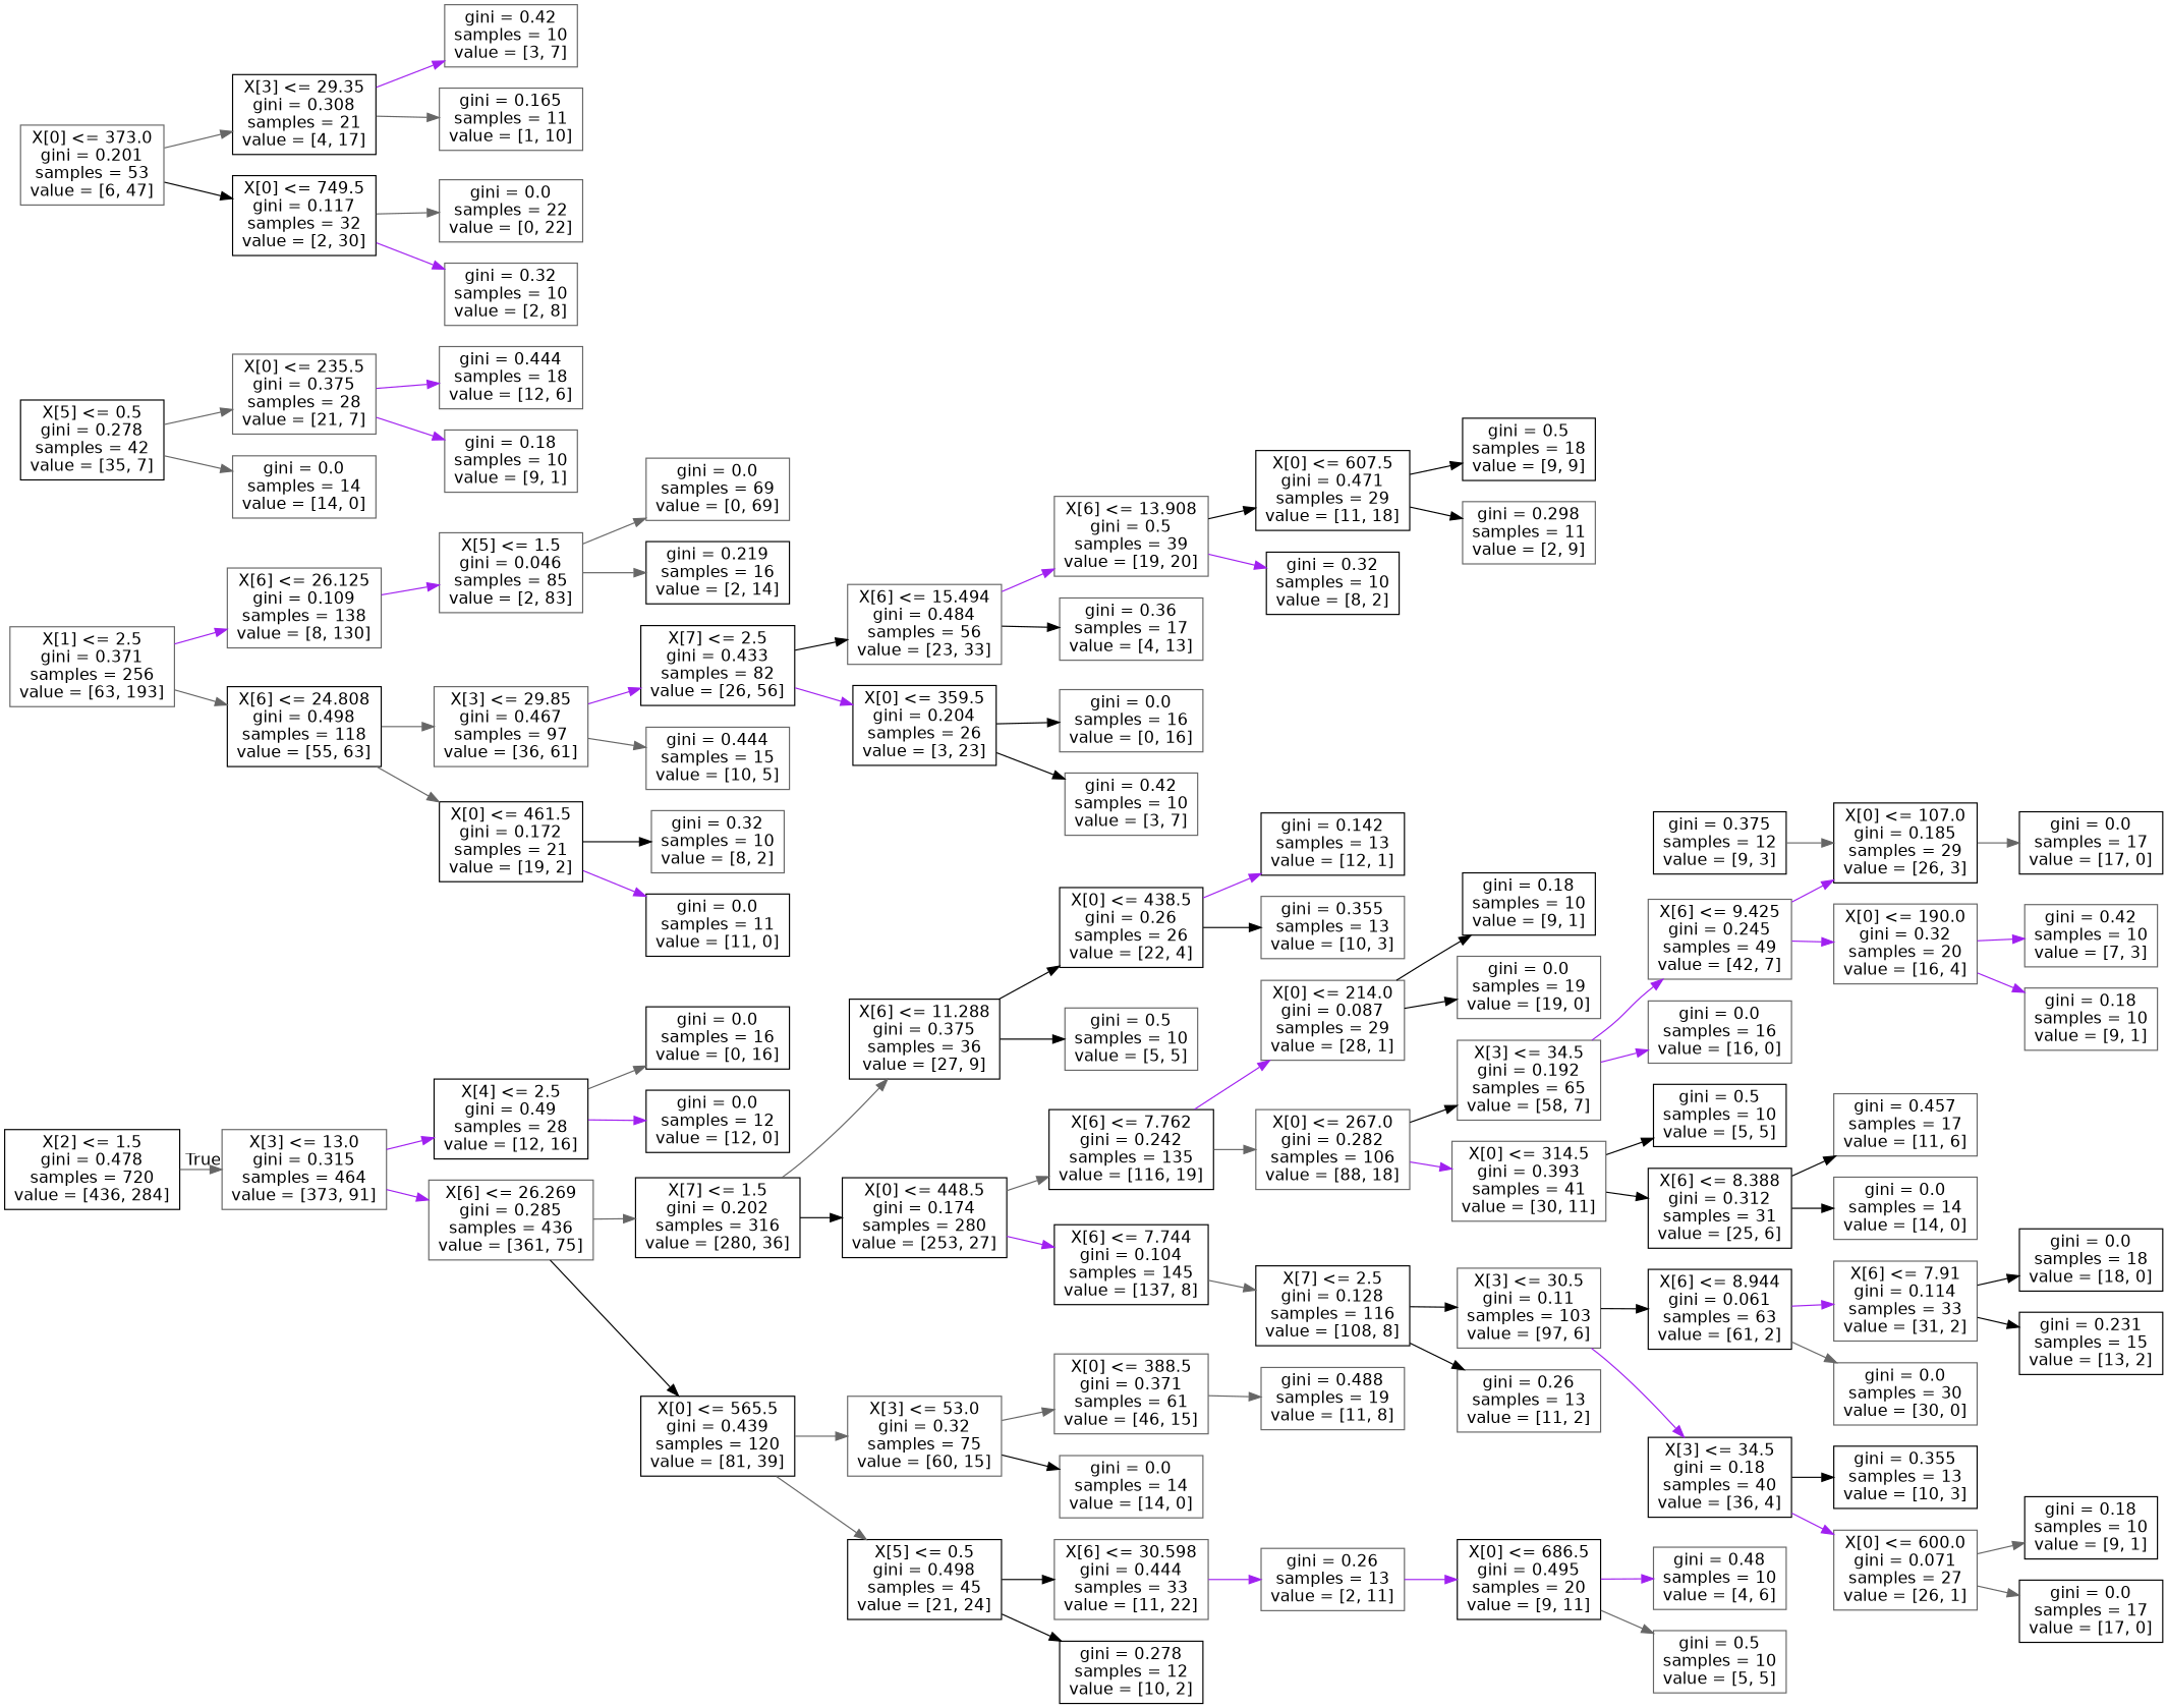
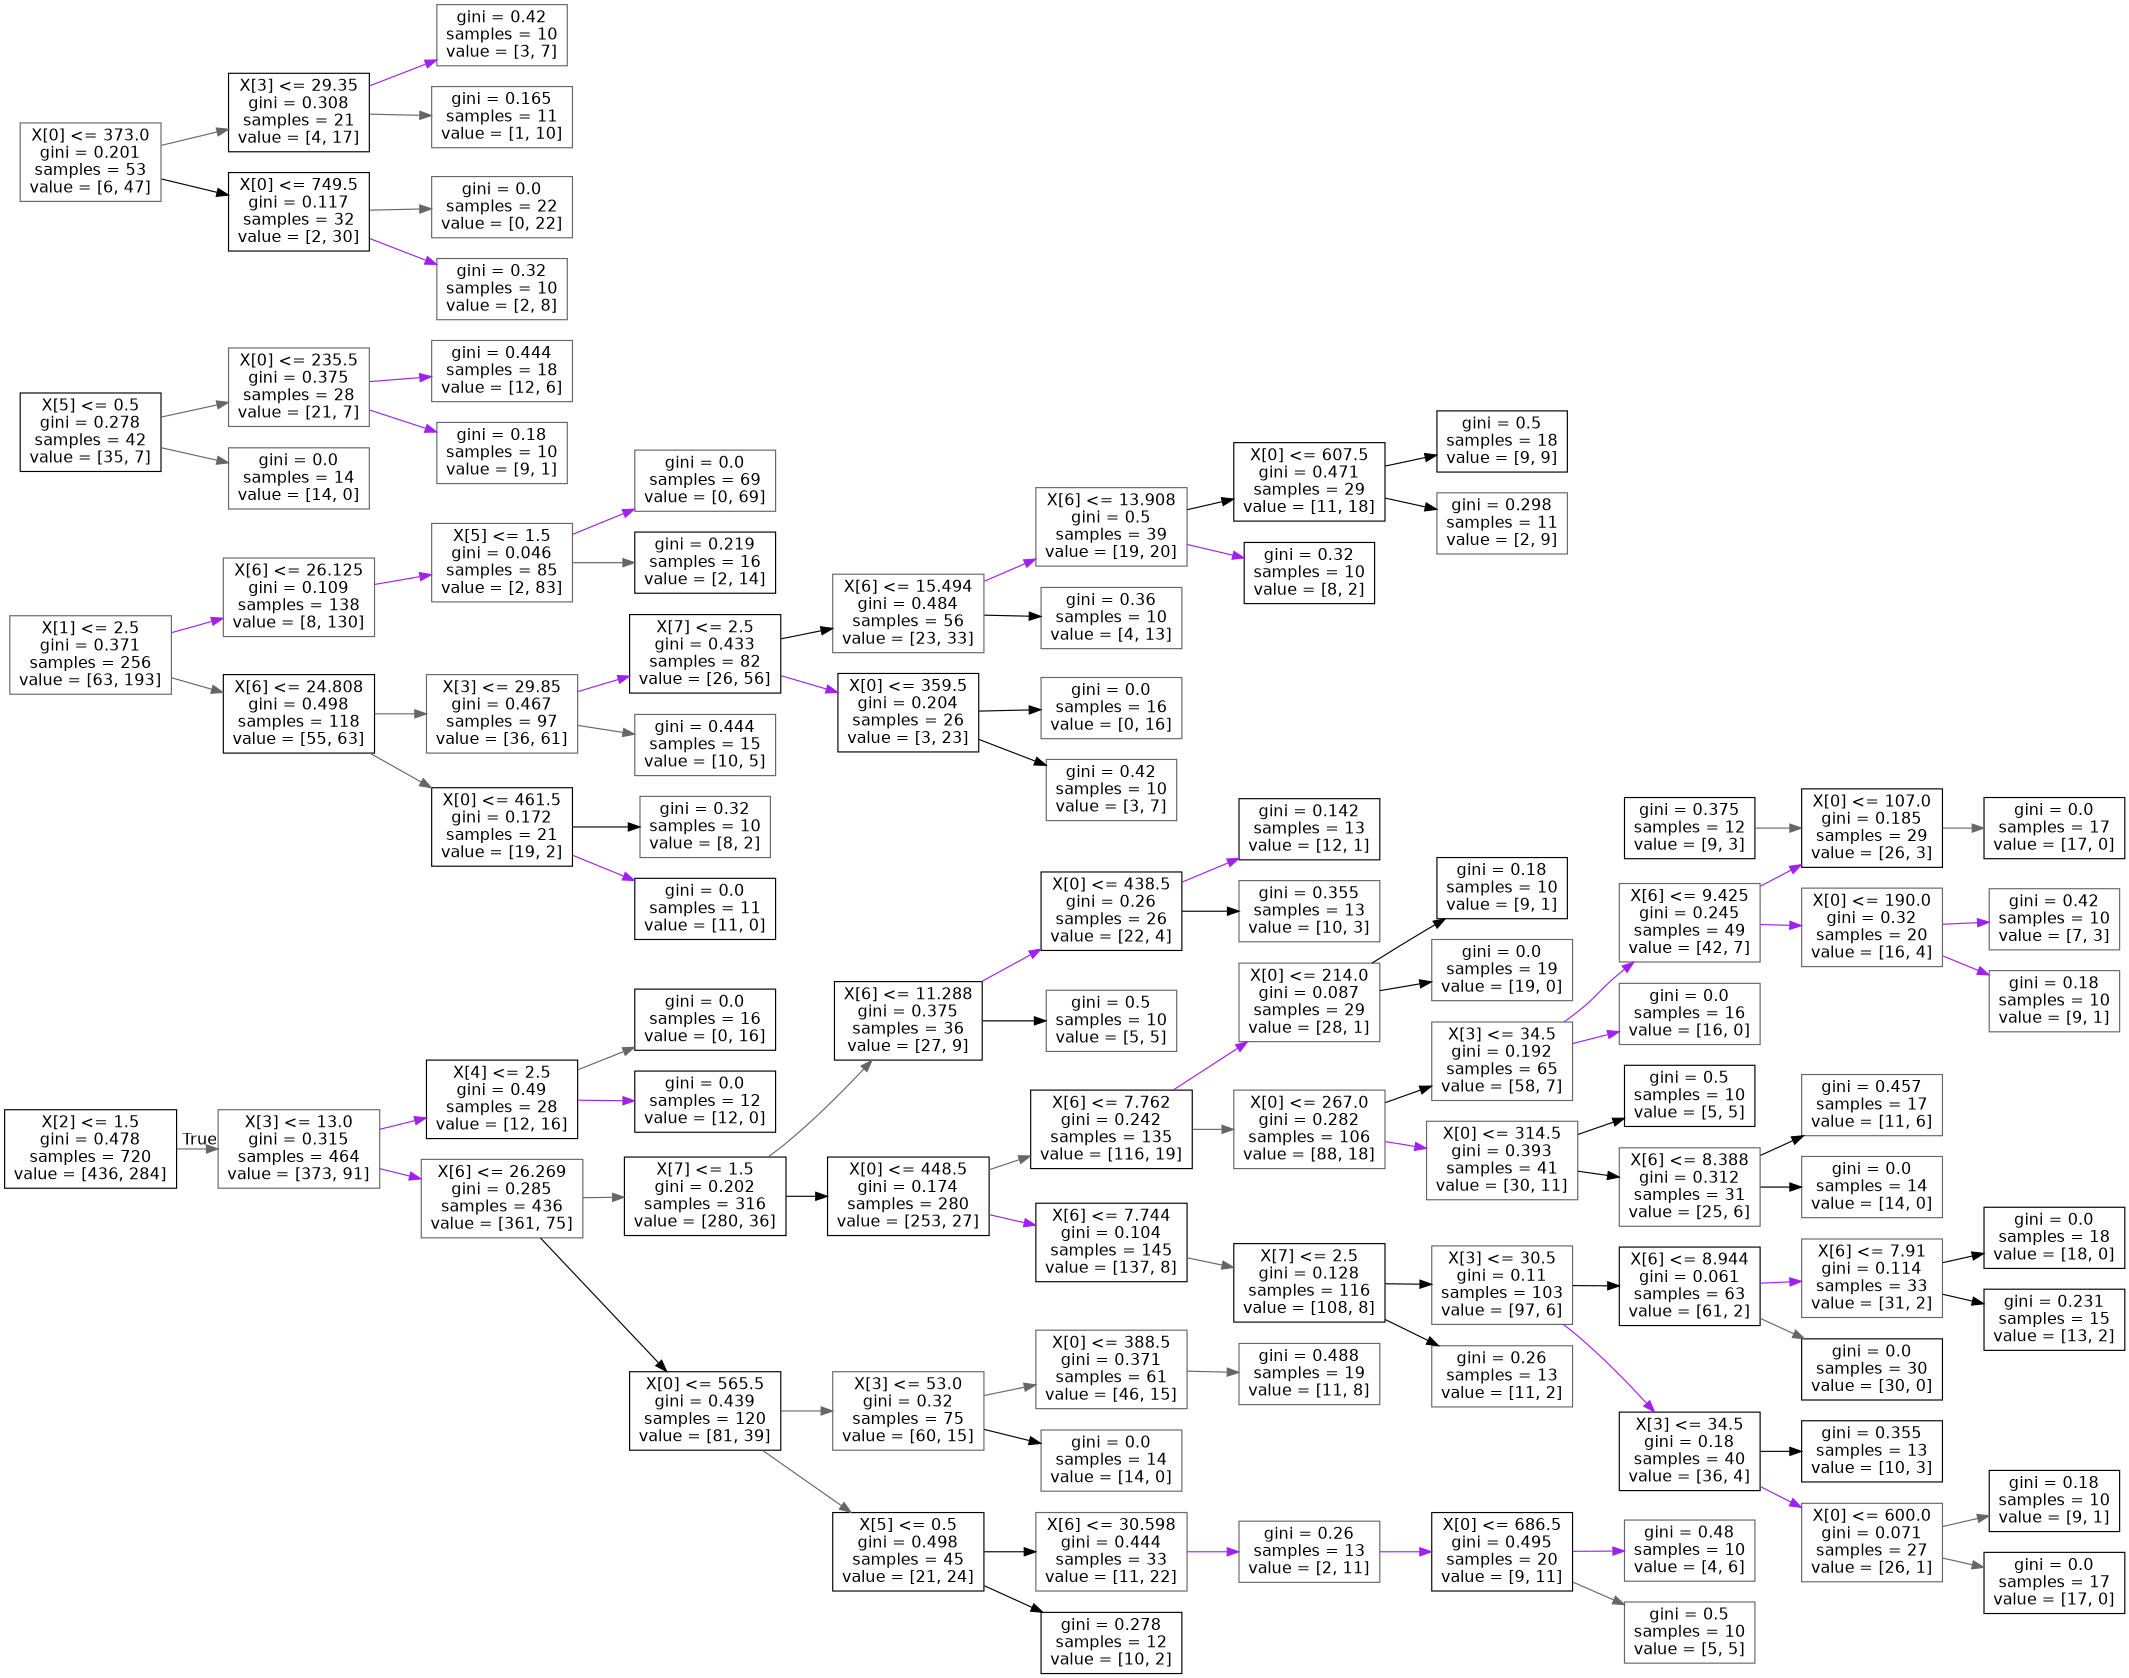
  digraph {
    fontname="DejaVu Sans"
    rankdir=LR
    node [color=gray40 fontname="DejaVu Sans" shape=box]
    edge [color=purple fontname="DejaVu Sans"]
    n1 [color=black label="X[2] <= 1.5\ngini = 0.478\nsamples = 720\nvalue = [436, 284]"]
    n2 [label="X[3] <= 13.0\ngini = 0.315\nsamples = 464\nvalue = [373, 91]"]
    n3 [color=black label="X[4] <= 2.5\ngini = 0.49\nsamples = 28\nvalue = [12, 16]"]
    n4 [label="X[6] <= 26.269\ngini = 0.285\nsamples = 436\nvalue = [361, 75]"]
    n5 [label="X[1] <= 2.5\ngini = 0.371\nsamples = 256\nvalue = [63, 193]"]
    n6 [label="X[6] <= 26.125\ngini = 0.109\nsamples = 138\nvalue = [8, 130]"]
    n7 [color=black label="X[6] <= 24.808\ngini = 0.498\nsamples = 118\nvalue = [55, 63]"]
    n8 [color=black label="gini = 0.0\nsamples = 16\nvalue = [0, 16]"]
    n9 [color=black label="gini = 0.0\nsamples = 12\nvalue = [12, 0]"]
    n10 [color=black label="X[7] <= 1.5\ngini = 0.202\nsamples = 316\nvalue = [280, 36]"]
    n11 [color=black label="X[0] <= 565.5\ngini = 0.439\nsamples = 120\nvalue = [81, 39]"]
    n12 [color=black label="X[6] <= 11.288\ngini = 0.375\nsamples = 36\nvalue = [27, 9]"]
    n13 [color=black label="X[0] <= 448.5\ngini = 0.174\nsamples = 280\nvalue = [253, 27]"]
    n14 [label="X[3] <= 53.0\ngini = 0.32\nsamples = 75\nvalue = [60, 15]"]
    n15 [color=black label="X[5] <= 0.5\ngini = 0.498\nsamples = 45\nvalue = [21, 24]"]
    n16 [color=black label="X[0] <= 438.5\ngini = 0.26\nsamples = 26\nvalue = [22, 4]"]
    n17 [label="gini = 0.5\nsamples = 10\nvalue = [5, 5]"]
    n18 [color=black label="X[6] <= 7.762\ngini = 0.242\nsamples = 135\nvalue = [116, 19]"]
    n19 [color=black label="X[6] <= 7.744\ngini = 0.104\nsamples = 145\nvalue = [137, 8]"]
    n20 [color=black label="gini = 0.142\nsamples = 13\nvalue = [12, 1]"]
    n21 [label="gini = 0.355\nsamples = 13\nvalue = [10, 3]"]
    n22 [label="X[0] <= 214.0\ngini = 0.087\nsamples = 29\nvalue = [28, 1]"]
    n23 [label="X[0] <= 267.0\ngini = 0.282\nsamples = 106\nvalue = [88, 18]"]
    n24 [color=black label="X[7] <= 2.5\ngini = 0.128\nsamples = 116\nvalue = [108, 8]"]
    n25 [color=black label="gini = 0.18\nsamples = 10\nvalue = [9, 1]"]
    n26 [label="gini = 0.0\nsamples = 19\nvalue = [19, 0]"]
    n27 [label="X[3] <= 34.5\ngini = 0.192\nsamples = 65\nvalue = [58, 7]"]
    n28 [label="X[0] <= 314.5\ngini = 0.393\nsamples = 41\nvalue = [30, 11]"]
    n29 [label="X[6] <= 9.425\ngini = 0.245\nsamples = 49\nvalue = [42, 7]"]
    n30 [label="gini = 0.0\nsamples = 16\nvalue = [16, 0]"]
    n31 [color=black label="gini = 0.5\nsamples = 10\nvalue = [5, 5]"]
-   n32 [color=black label="X[6] <= 8.388\ngini = 0.312\nsamples = 31\nvalue = [25, 6]"]
+   n32 [label="X[6] <= 8.388\ngini = 0.312\nsamples = 31\nvalue = [25, 6]"]
    n33 [color=black label="X[0] <= 107.0\ngini = 0.185\nsamples = 29\nvalue = [26, 3]"]
    n34 [label="X[0] <= 190.0\ngini = 0.32\nsamples = 20\nvalue = [16, 4]"]
    n35 [color=black label="gini = 0.0\nsamples = 17\nvalue = [17, 0]"]
    n36 [label="gini = 0.42\nsamples = 10\nvalue = [7, 3]"]
    n37 [label="gini = 0.18\nsamples = 10\nvalue = [9, 1]"]
    n38 [color=black label="gini = 0.375\nsamples = 12\nvalue = [9, 3]"]
    n39 [label="gini = 0.457\nsamples = 17\nvalue = [11, 6]"]
    n40 [label="gini = 0.0\nsamples = 14\nvalue = [14, 0]"]
    n41 [label="X[3] <= 30.5\ngini = 0.11\nsamples = 103\nvalue = [97, 6]"]
    n42 [label="gini = 0.26\nsamples = 13\nvalue = [11, 2]"]
    n43 [color=black label="X[6] <= 8.944\ngini = 0.061\nsamples = 63\nvalue = [61, 2]"]
    n44 [color=black label="X[3] <= 34.5\ngini = 0.18\nsamples = 40\nvalue = [36, 4]"]
    n45 [label="X[6] <= 7.91\ngini = 0.114\nsamples = 33\nvalue = [31, 2]"]
-   n46 [label="gini = 0.0\nsamples = 30\nvalue = [30, 0]"]
+   n46 [color=black label="gini = 0.0\nsamples = 30\nvalue = [30, 0]"]
    n47 [color=black label="gini = 0.355\nsamples = 13\nvalue = [10, 3]"]
    n48 [label="X[0] <= 600.0\ngini = 0.071\nsamples = 27\nvalue = [26, 1]"]
    n49 [color=black label="gini = 0.0\nsamples = 18\nvalue = [18, 0]"]
    n50 [color=black label="gini = 0.231\nsamples = 15\nvalue = [13, 2]"]
    n51 [color=black label="gini = 0.18\nsamples = 10\nvalue = [9, 1]"]
    n52 [color=black label="gini = 0.0\nsamples = 17\nvalue = [17, 0]"]
    n53 [label="X[0] <= 388.5\ngini = 0.371\nsamples = 61\nvalue = [46, 15]"]
    n54 [label="gini = 0.0\nsamples = 14\nvalue = [14, 0]"]
    n55 [label="X[6] <= 30.598\ngini = 0.444\nsamples = 33\nvalue = [11, 22]"]
    n56 [color=black label="gini = 0.278\nsamples = 12\nvalue = [10, 2]"]
    n57 [label="gini = 0.488\nsamples = 19\nvalue = [11, 8]"]
    n58 [color=black label="X[5] <= 0.5\ngini = 0.278\nsamples = 42\nvalue = [35, 7]"]
    n59 [label="X[0] <= 235.5\ngini = 0.375\nsamples = 28\nvalue = [21, 7]"]
    n60 [label="gini = 0.0\nsamples = 14\nvalue = [14, 0]"]
    n61 [label="gini = 0.444\nsamples = 18\nvalue = [12, 6]"]
    n62 [label="gini = 0.18\nsamples = 10\nvalue = [9, 1]"]
    n63 [label="gini = 0.26\nsamples = 13\nvalue = [2, 11]"]
    n64 [color=black label="X[0] <= 686.5\ngini = 0.495\nsamples = 20\nvalue = [9, 11]"]
    n65 [label="gini = 0.48\nsamples = 10\nvalue = [4, 6]"]
    n66 [label="gini = 0.5\nsamples = 10\nvalue = [5, 5]"]
    n67 [label="X[5] <= 1.5\ngini = 0.046\nsamples = 85\nvalue = [2, 83]"]
    n68 [label="X[3] <= 29.85\ngini = 0.467\nsamples = 97\nvalue = [36, 61]"]
    n69 [color=black label="X[0] <= 461.5\ngini = 0.172\nsamples = 21\nvalue = [19, 2]"]
    n70 [label="X[0] <= 373.0\ngini = 0.201\nsamples = 53\nvalue = [6, 47]"]
    n71 [color=black label="X[3] <= 29.35\ngini = 0.308\nsamples = 21\nvalue = [4, 17]"]
    n72 [color=black label="X[0] <= 749.5\ngini = 0.117\nsamples = 32\nvalue = [2, 30]"]
    n73 [label="gini = 0.0\nsamples = 69\nvalue = [0, 69]"]
    n74 [color=black label="gini = 0.219\nsamples = 16\nvalue = [2, 14]"]
    n75 [label="gini = 0.42\nsamples = 10\nvalue = [3, 7]"]
    n76 [label="gini = 0.165\nsamples = 11\nvalue = [1, 10]"]
    n77 [label="gini = 0.0\nsamples = 22\nvalue = [0, 22]"]
    n78 [label="gini = 0.32\nsamples = 10\nvalue = [2, 8]"]
    n79 [color=black label="X[7] <= 2.5\ngini = 0.433\nsamples = 82\nvalue = [26, 56]"]
    n80 [label="gini = 0.444\nsamples = 15\nvalue = [10, 5]"]
    n81 [label="gini = 0.32\nsamples = 10\nvalue = [8, 2]"]
    n82 [color=black label="gini = 0.0\nsamples = 11\nvalue = [11, 0]"]
    n83 [label="X[6] <= 15.494\ngini = 0.484\nsamples = 56\nvalue = [23, 33]"]
    n84 [color=black label="X[0] <= 359.5\ngini = 0.204\nsamples = 26\nvalue = [3, 23]"]
    n85 [label="X[6] <= 13.908\ngini = 0.5\nsamples = 39\nvalue = [19, 20]"]
-   n86 [label="gini = 0.36\nsamples = 17\nvalue = [4, 13]"]
+   n86 [label="gini = 0.36\nsamples = 10\nvalue = [4, 13]"]
    n87 [label="gini = 0.0\nsamples = 16\nvalue = [0, 16]"]
    n88 [label="gini = 0.42\nsamples = 10\nvalue = [3, 7]"]
    n89 [color=black label="X[0] <= 607.5\ngini = 0.471\nsamples = 29\nvalue = [11, 18]"]
    n90 [color=black label="gini = 0.32\nsamples = 10\nvalue = [8, 2]"]
    n91 [color=black label="gini = 0.5\nsamples = 18\nvalue = [9, 9]"]
    n92 [label="gini = 0.298\nsamples = 11\nvalue = [2, 9]"]
    n1 -> n2 [color=gray40 headlabel=True labelangle=45 labeldistance=2.5]
    n2 -> n3
    n2 -> n4
    n3 -> n8 [color=gray40]
    n3 -> n9
    n4 -> n10 [color=gray40]
    n4 -> n11 [color=black]
    n5 -> n6
    n5 -> n7 [color=gray40]
    n6 -> n67
    n7 -> n68 [color=gray40]
    n7 -> n69 [color=gray40]
    n10 -> n12 [color=gray40]
    n10 -> n13 [color=black]
    n11 -> n14 [color=gray40]
    n11 -> n15 [color=gray40]
-   n12 -> n16 [color=black]
+   n12 -> n16
    n12 -> n17 [color=black]
    n13 -> n18 [color=gray40]
    n13 -> n19
    n14 -> n53 [color=gray40]
    n14 -> n54 [color=black]
    n15 -> n55 [color=black]
    n15 -> n56 [color=black]
    n16 -> n20
    n16 -> n21 [color=black]
    n18 -> n22
    n18 -> n23 [color=gray40]
    n19 -> n24 [color=gray40]
    n22 -> n25 [color=black]
    n22 -> n26 [color=black]
    n23 -> n27 [color=black]
    n23 -> n28
    n24 -> n41 [color=black]
    n24 -> n42 [color=black]
    n27 -> n29
    n27 -> n30
    n28 -> n31 [color=black]
    n28 -> n32 [color=black]
    n29 -> n33
    n29 -> n34
    n32 -> n39 [color=black]
    n32 -> n40 [color=black]
    n33 -> n35 [color=gray40]
    n34 -> n36
    n34 -> n37
    n38 -> n33 [color=gray40]
    n41 -> n43 [color=black]
    n41 -> n44
    n43 -> n45
    n43 -> n46 [color=gray40]
    n44 -> n47 [color=black]
    n44 -> n48
    n45 -> n49 [color=black]
    n45 -> n50 [color=black]
    n48 -> n51 [color=gray40]
    n48 -> n52 [color=gray40]
    n53 -> n57 [color=gray40]
    n55 -> n63
    n58 -> n59 [color=gray40]
    n58 -> n60 [color=gray40]
    n59 -> n61
    n59 -> n62
    n63 -> n64
    n64 -> n65
    n64 -> n66 [color=gray40]
-   n67 -> n73 [color=gray40]
+   n67 -> n73
    n67 -> n74 [color=gray40]
    n68 -> n79
    n68 -> n80 [color=gray40]
    n69 -> n81 [color=black]
    n69 -> n82
    n70 -> n71 [color=gray40]
    n70 -> n72 [color=black]
    n71 -> n75
    n71 -> n76 [color=gray40]
    n72 -> n77 [color=gray40]
    n72 -> n78
    n79 -> n83 [color=black]
    n79 -> n84
    n83 -> n85
    n83 -> n86 [color=black]
    n84 -> n87 [color=black]
    n84 -> n88 [color=black]
    n85 -> n89 [color=black]
    n85 -> n90
    n89 -> n91 [color=black]
    n89 -> n92 [color=black]
  }
